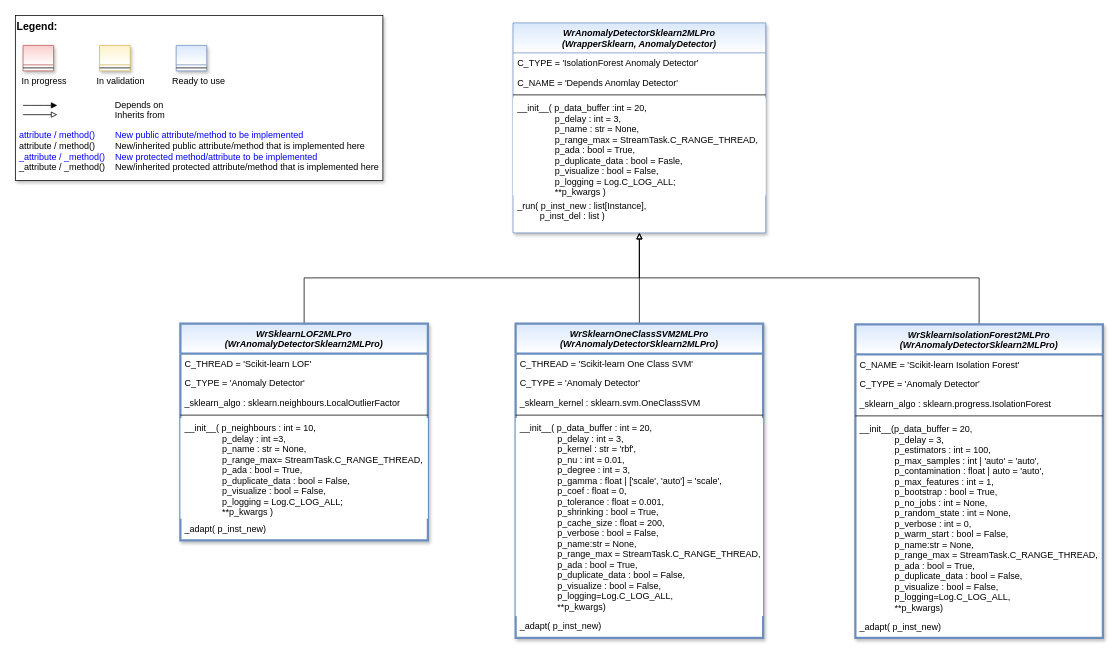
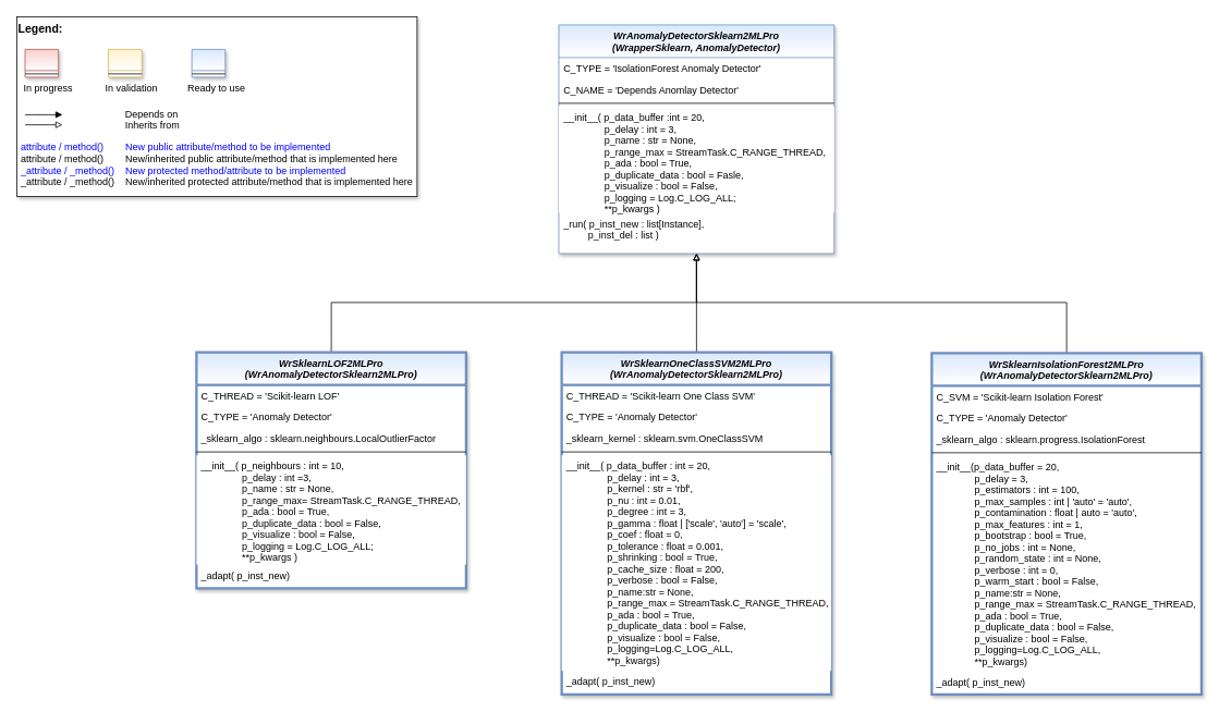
  <mxCell id="0" />
  <mxCell id="1" parent="0" />
  <mxCell id="2" value="" style="group" parent="1" vertex="1" connectable="0"><mxGeometry x="20" y="20" width="490" height="220" as="geometry" /></mxCell>
  <mxCell id="3" value="&lt;font color=&quot;#000000&quot; size=&quot;1&quot;&gt;&lt;b style=&quot;font-size: 14px&quot;&gt;Legend:&lt;br&gt;&lt;/b&gt;&lt;/font&gt;&lt;br&gt;&lt;br&gt;&lt;br&gt;&lt;font color=&quot;#0000ff&quot; style=&quot;font-size: 6px&quot;&gt;&lt;br&gt;&lt;/font&gt;&lt;span style=&quot;color: rgb(0 , 0 , 0)&quot;&gt;&lt;font style=&quot;font-size: 4px&quot;&gt;&amp;nbsp; &amp;nbsp;&lt;/font&gt;&amp;nbsp;In progress&amp;nbsp; &amp;nbsp; &amp;nbsp; &amp;nbsp; &amp;nbsp; &amp;nbsp; In validation&amp;nbsp; &amp;nbsp; &amp;nbsp; &amp;nbsp; &amp;nbsp; &amp;nbsp;Ready to use&lt;/span&gt;&lt;font color=&quot;#000000&quot;&gt;&amp;nbsp;&lt;br&gt;&lt;/font&gt;&lt;font color=&quot;#0000ff&quot;&gt;&lt;br&gt;&lt;br&gt;&lt;br&gt;&lt;br&gt;&amp;nbsp;attribute / method()&amp;nbsp; &amp;nbsp; &amp;nbsp; &amp;nbsp; New public attribute/method to be implemented&lt;/font&gt;&lt;br&gt;&lt;font color=&quot;#000000&quot;&gt;&amp;nbsp;&lt;/font&gt;&lt;font color=&quot;#000000&quot;&gt;attribute / method()&lt;span&gt; &lt;/span&gt;&amp;nbsp; &amp;nbsp; &amp;nbsp; &amp;nbsp;New/inherited public attribute/method that is implemented here&lt;br&gt;&lt;/font&gt;&lt;font color=&quot;#0000ff&quot;&gt;&amp;nbsp;_attribute /&amp;nbsp;&lt;/font&gt;&lt;font color=&quot;#0000ff&quot;&gt;_method()&amp;nbsp; &amp;nbsp; New protected method/attribute to be implemented&lt;/font&gt;&lt;br&gt;&lt;font color=&quot;#000000&quot;&gt;&amp;nbsp;_attribute / _method()&amp;nbsp; &amp;nbsp; New/inherited protected attribute/method that is implemented here&lt;br&gt;&lt;/font&gt;&lt;font color=&quot;#000000&quot;&gt;&lt;br&gt;&lt;br&gt;&lt;br&gt;&lt;br&gt;&lt;br&gt;&lt;/font&gt;" style="text;html=1;align=left;verticalAlign=top;whiteSpace=wrap;rounded=0;fontColor=#006600;strokeColor=#000000;shadow=1;fillColor=#ffffff;" parent="2" vertex="1"><mxGeometry width="490.0" height="220" as="geometry" /></mxCell>
  <mxCell id="4" value="Depends on" style="endArrow=block;html=1;labelPosition=right;verticalLabelPosition=middle;align=left;verticalAlign=middle;endFill=1;fontSize=12;" parent="2" edge="1"><mxGeometry x="-1623.125" y="-2180" width="51.042" height="50" as="geometry"><mxPoint x="10.208" y="120.003" as="sourcePoint" /><mxPoint x="55.991" y="120.003" as="targetPoint" /><mxPoint x="98" as="offset" /><Array as="points"><mxPoint x="30.625" y="120" /></Array></mxGeometry></mxCell>
  <mxCell id="5" value="Inherits from" style="endArrow=block;html=1;labelPosition=right;verticalLabelPosition=middle;align=left;verticalAlign=middle;endFill=0;fontSize=12;" parent="2" edge="1"><mxGeometry x="-1623.125" y="-2180" width="51.042" height="50" as="geometry"><mxPoint x="10.208" y="132.385" as="sourcePoint" /><mxPoint x="55.991" y="132.385" as="targetPoint" /><mxPoint x="98" y="1" as="offset" /></mxGeometry></mxCell>
  <mxCell id="6" value="" style="swimlane;fontStyle=3;align=center;verticalAlign=top;childLayout=stackLayout;horizontal=1;startSize=26;horizontalStack=0;resizeParent=1;resizeLast=0;collapsible=1;marginBottom=0;rounded=0;shadow=1;strokeWidth=1;fillColor=#f8cecc;strokeColor=#b85450;gradientColor=#ffffff;swimlaneFillColor=#ffffff;" parent="2" vertex="1"><mxGeometry x="10.208" y="40" width="40.833" height="34" as="geometry"><mxRectangle x="230" y="140" width="160" height="26" as="alternateBounds" /></mxGeometry></mxCell>
  <mxCell id="7" value="" style="line;html=1;strokeWidth=1;align=left;verticalAlign=middle;spacingTop=-1;spacingLeft=3;spacingRight=3;rotatable=0;labelPosition=right;points=[];portConstraint=eastwest;" parent="6" vertex="1"><mxGeometry y="26" width="40.833" height="8" as="geometry" /></mxCell>
  <mxCell id="8" value="" style="swimlane;fontStyle=3;align=center;verticalAlign=top;childLayout=stackLayout;horizontal=1;startSize=26;horizontalStack=0;resizeParent=1;resizeLast=0;collapsible=1;marginBottom=0;rounded=0;shadow=1;strokeWidth=1;fillColor=#fff2cc;strokeColor=#d6b656;gradientColor=#ffffff;swimlaneFillColor=#ffffff;" parent="2" vertex="1"><mxGeometry x="112.292" y="40" width="40.833" height="34" as="geometry"><mxRectangle x="230" y="140" width="160" height="26" as="alternateBounds" /></mxGeometry></mxCell>
  <mxCell id="9" value="" style="line;html=1;strokeWidth=1;align=left;verticalAlign=middle;spacingTop=-1;spacingLeft=3;spacingRight=3;rotatable=0;labelPosition=right;points=[];portConstraint=eastwest;" parent="8" vertex="1"><mxGeometry y="26" width="40.833" height="8" as="geometry" /></mxCell>
  <mxCell id="10" value="" style="swimlane;fontStyle=3;align=center;verticalAlign=top;childLayout=stackLayout;horizontal=1;startSize=26;horizontalStack=0;resizeParent=1;resizeLast=0;collapsible=1;marginBottom=0;rounded=0;shadow=1;strokeWidth=1;fillColor=#dae8fc;strokeColor=#6c8ebf;gradientColor=#ffffff;swimlaneFillColor=#ffffff;" parent="2" vertex="1"><mxGeometry x="214.375" y="40" width="40.833" height="34" as="geometry"><mxRectangle x="230" y="140" width="160" height="26" as="alternateBounds" /></mxGeometry></mxCell>
  <mxCell id="11" value="" style="line;html=1;strokeWidth=1;align=left;verticalAlign=middle;spacingTop=-1;spacingLeft=3;spacingRight=3;rotatable=0;labelPosition=right;points=[];portConstraint=eastwest;" parent="10" vertex="1"><mxGeometry y="26" width="40.833" height="8" as="geometry" /></mxCell>
  <mxCell id="12" style="edgeStyle=orthogonalEdgeStyle;rounded=0;orthogonalLoop=1;jettySize=auto;html=1;endArrow=block;endFill=0;" edge="1" parent="1" source="13" target="28"><mxGeometry relative="1" as="geometry" /></mxCell>
  <mxCell id="13" value="WrSklearnOneClassSVM2MLPro&#10;(WrAnomalyDetectorSklearn2MLPro)" style="swimlane;fontStyle=3;align=center;verticalAlign=top;childLayout=stackLayout;horizontal=1;startSize=40;horizontalStack=0;resizeParent=1;resizeLast=0;collapsible=1;marginBottom=0;rounded=0;shadow=1;strokeWidth=3;fillColor=#dae8fc;strokeColor=#6c8ebf;swimlaneFillColor=#ffffff;gradientColor=#FFFFFF;" parent="1" vertex="1"><mxGeometry x="687" y="431" width="330" height="419" as="geometry"><mxRectangle x="230" y="140" width="160" height="26" as="alternateBounds" /></mxGeometry></mxCell>
  <mxCell id="14" value="C_THREAD = 'Scikit-learn One Class SVM'" style="text;align=left;verticalAlign=top;spacingLeft=4;spacingRight=4;overflow=hidden;rotatable=0;points=[[0,0.5],[1,0.5]];portConstraint=eastwest;fontColor=default;" parent="13" vertex="1"><mxGeometry y="40" width="330" height="26" as="geometry" /></mxCell>
  <mxCell id="15" value="C_TYPE = 'Anomaly Detector'" style="text;align=left;verticalAlign=top;spacingLeft=4;spacingRight=4;overflow=hidden;rotatable=0;points=[[0,0.5],[1,0.5]];portConstraint=eastwest;fontColor=default;" parent="13" vertex="1"><mxGeometry y="66" width="330" height="26" as="geometry" /></mxCell>
  <mxCell id="16" value="_sklearn_kernel : sklearn.svm.OneClassSVM" style="text;align=left;verticalAlign=top;spacingLeft=4;spacingRight=4;overflow=hidden;rotatable=0;points=[[0,0.5],[1,0.5]];portConstraint=eastwest;fontColor=default;" parent="13" vertex="1"><mxGeometry y="92" width="330" height="26" as="geometry" /></mxCell>
  <mxCell id="17" value="" style="line;html=1;strokeWidth=1;align=left;verticalAlign=middle;spacingTop=-1;spacingLeft=3;spacingRight=3;rotatable=0;labelPosition=right;points=[];portConstraint=eastwest;" parent="13" vertex="1"><mxGeometry y="118" width="330" height="8" as="geometry" /></mxCell>
  <mxCell id="18" value="__init__( p_data_buffer : int = 20,&#10;               p_delay : int = 3,&#10;               p_kernel : str = 'rbf',&#10;               p_nu : int = 0.01,&#10;               p_degree : int = 3,&#10;               p_gamma : float | ['scale', 'auto'] = 'scale',&#10;               p_coef : float = 0,&#10;               p_tolerance : float = 0.001,&#10;               p_shrinking : bool = True,&#10;               p_cache_size : float = 200,&#10;               p_verbose : bool = False,&#10;               p_name:str = None,&#10;               p_range_max = StreamTask.C_RANGE_THREAD,&#10;               p_ada : bool = True,&#10;               p_duplicate_data : bool = False,&#10;               p_visualize : bool = False,&#10;               p_logging=Log.C_LOG_ALL,&#10;               **p_kwargs)" style="text;align=left;verticalAlign=top;spacingLeft=4;spacingRight=4;overflow=hidden;rotatable=0;points=[[0,0.5],[1,0.5]];portConstraint=eastwest;fontColor=#000000;fillColor=#FFFFFF;labelBackgroundColor=default;" parent="13" vertex="1"><mxGeometry y="126" width="330" height="264" as="geometry" /></mxCell>
  <mxCell id="19" value="_adapt( p_inst_new)" style="text;align=left;verticalAlign=top;spacingLeft=4;spacingRight=4;overflow=hidden;rotatable=0;points=[[0,0.5],[1,0.5]];portConstraint=eastwest;fontColor=default;" parent="13" vertex="1"><mxGeometry y="390" width="330" height="20" as="geometry" /></mxCell>
  <mxCell id="20" style="edgeStyle=orthogonalEdgeStyle;rounded=0;orthogonalLoop=1;jettySize=auto;html=1;endArrow=block;endFill=0;" edge="1" parent="1" source="21" target="28"><mxGeometry relative="1" as="geometry"><Array as="points"><mxPoint x="405" y="370" /><mxPoint x="852" y="370" /></Array></mxGeometry></mxCell>
  <mxCell id="21" value="WrSklearnLOF2MLPro&#10;(WrAnomalyDetectorSklearn2MLPro)" style="swimlane;fontStyle=3;align=center;verticalAlign=top;childLayout=stackLayout;horizontal=1;startSize=40;horizontalStack=0;resizeParent=1;resizeLast=0;collapsible=1;marginBottom=0;rounded=0;shadow=1;strokeWidth=3;fillColor=#dae8fc;strokeColor=#6c8ebf;swimlaneFillColor=#ffffff;gradientColor=#FFFFFF;" parent="1" vertex="1"><mxGeometry x="240" y="431" width="330" height="289" as="geometry"><mxRectangle x="230" y="140" width="160" height="26" as="alternateBounds" /></mxGeometry></mxCell>
  <mxCell id="22" value="C_THREAD = 'Scikit-learn LOF'" style="text;align=left;verticalAlign=top;spacingLeft=4;spacingRight=4;overflow=hidden;rotatable=0;points=[[0,0.5],[1,0.5]];portConstraint=eastwest;fontColor=default;" parent="21" vertex="1"><mxGeometry y="40" width="330" height="26" as="geometry" /></mxCell>
  <mxCell id="23" value="C_TYPE = 'Anomaly Detector'" style="text;align=left;verticalAlign=top;spacingLeft=4;spacingRight=4;overflow=hidden;rotatable=0;points=[[0,0.5],[1,0.5]];portConstraint=eastwest;fontColor=default;" parent="21" vertex="1"><mxGeometry y="66" width="330" height="26" as="geometry" /></mxCell>
  <mxCell id="24" value="_sklearn_algo : sklearn.neighbours.LocalOutlierFactor" style="text;align=left;verticalAlign=top;spacingLeft=4;spacingRight=4;overflow=hidden;rotatable=0;points=[[0,0.5],[1,0.5]];portConstraint=eastwest;fontColor=default;" parent="21" vertex="1"><mxGeometry y="92" width="330" height="26" as="geometry" /></mxCell>
  <mxCell id="25" value="" style="line;html=1;strokeWidth=1;align=left;verticalAlign=middle;spacingTop=-1;spacingLeft=3;spacingRight=3;rotatable=0;labelPosition=right;points=[];portConstraint=eastwest;" parent="21" vertex="1"><mxGeometry y="118" width="330" height="8" as="geometry" /></mxCell>
  <mxCell id="26" value="__init__( p_neighbours : int = 10,&#10;               p_delay : int =3,&#10;               p_name : str = None,&#10;               p_range_max= StreamTask.C_RANGE_THREAD,&#10;               p_ada : bool = True,&#10;               p_duplicate_data : bool = False,&#10;               p_visualize : bool = False,&#10;               p_logging = Log.C_LOG_ALL;&#10;               **p_kwargs )" style="text;align=left;verticalAlign=top;spacingLeft=4;spacingRight=4;overflow=hidden;rotatable=0;points=[[0,0.5],[1,0.5]];portConstraint=eastwest;fontColor=#000000;fillColor=#FFFFFF;labelBackgroundColor=default;" parent="21" vertex="1"><mxGeometry y="126" width="330" height="134" as="geometry" /></mxCell>
  <mxCell id="27" value="_adapt( p_inst_new)" style="text;align=left;verticalAlign=top;spacingLeft=4;spacingRight=4;overflow=hidden;rotatable=0;points=[[0,0.5],[1,0.5]];portConstraint=eastwest;fontColor=default;" parent="21" vertex="1"><mxGeometry y="260" width="330" height="20" as="geometry" /></mxCell>
  <mxCell id="28" value="WrAnomalyDetectorSklearn2MLPro&#10;(WrapperSklearn, AnomalyDetector)" style="swimlane;fontStyle=3;align=center;verticalAlign=top;childLayout=stackLayout;horizontal=1;startSize=40;horizontalStack=0;resizeParent=1;resizeLast=0;collapsible=1;marginBottom=0;rounded=0;shadow=1;strokeWidth=1;fillColor=#dae8fc;strokeColor=#6c8ebf;swimlaneFillColor=#ffffff;gradientColor=#FFFFFF;" parent="1" vertex="1"><mxGeometry x="683.5" y="30" width="337" height="280" as="geometry"><mxRectangle x="640" y="160" width="160" height="26" as="alternateBounds" /></mxGeometry></mxCell>
  <mxCell id="29" value="C_TYPE = 'IsolationForest Anomaly Detector'" style="text;align=left;verticalAlign=top;spacingLeft=4;spacingRight=4;overflow=hidden;rotatable=0;points=[[0,0.5],[1,0.5]];portConstraint=eastwest;fontColor=default;" parent="28" vertex="1"><mxGeometry y="40" width="337" height="26" as="geometry" /></mxCell>
  <mxCell id="30" value="C_NAME = 'Depends Anomlay Detector'" style="text;align=left;verticalAlign=top;spacingLeft=4;spacingRight=4;overflow=hidden;rotatable=0;points=[[0,0.5],[1,0.5]];portConstraint=eastwest;fontColor=#000000;" parent="28" vertex="1"><mxGeometry y="66" width="337" height="26" as="geometry" /></mxCell>
  <mxCell id="31" value="" style="line;html=1;strokeWidth=1;align=left;verticalAlign=middle;spacingTop=-1;spacingLeft=3;spacingRight=3;rotatable=0;labelPosition=right;points=[];portConstraint=eastwest;" parent="28" vertex="1"><mxGeometry y="92" width="337" height="8" as="geometry" /></mxCell>
  <mxCell id="32" value="__init__( p_data_buffer :int = 20,&#10;               p_delay : int = 3,&#10;               p_name : str = None,&#10;               p_range_max = StreamTask.C_RANGE_THREAD,&#10;               p_ada : bool = True,&#10;               p_duplicate_data : bool = Fasle,&#10;               p_visualize : bool = False,&#10;               p_logging = Log.C_LOG_ALL;&#10;               **p_kwargs )" style="text;align=left;verticalAlign=top;spacingLeft=4;spacingRight=4;overflow=hidden;rotatable=0;points=[[0,0.5],[1,0.5]];portConstraint=eastwest;fontColor=#000000;fillColor=#FFFFFF;labelBackgroundColor=default;" parent="28" vertex="1"><mxGeometry y="100" width="337" height="130" as="geometry" /></mxCell>
  <mxCell id="33" value="_run( p_inst_new : list[Instance],&#10;         p_inst_del : list )" style="text;align=left;verticalAlign=top;spacingLeft=4;spacingRight=4;overflow=hidden;rotatable=0;points=[[0,0.5],[1,0.5]];portConstraint=eastwest;fontColor=default;" parent="28" vertex="1"><mxGeometry y="230" width="337" height="40" as="geometry" /></mxCell>
  <mxCell id="34" style="edgeStyle=orthogonalEdgeStyle;rounded=0;orthogonalLoop=1;jettySize=auto;html=1;endArrow=block;endFill=0;" edge="1" parent="1" source="35" target="28"><mxGeometry relative="1" as="geometry"><Array as="points"><mxPoint x="1305" y="370" /><mxPoint x="852" y="370" /></Array></mxGeometry></mxCell>
  <mxCell id="35" value="WrSklearnIsolationForest2MLPro&#10;(WrAnomalyDetectorSklearn2MLPro)" style="swimlane;fontStyle=3;align=center;verticalAlign=top;childLayout=stackLayout;horizontal=1;startSize=40;horizontalStack=0;resizeParent=1;resizeLast=0;collapsible=1;marginBottom=0;rounded=0;shadow=1;strokeWidth=3;fillColor=#dae8fc;strokeColor=#6c8ebf;swimlaneFillColor=#ffffff;gradientColor=#FFFFFF;" parent="1" vertex="1"><mxGeometry x="1140" y="432" width="330" height="418" as="geometry"><mxRectangle x="230" y="140" width="160" height="26" as="alternateBounds" /></mxGeometry></mxCell>
- <mxCell id="36" value="C_NAME = 'Scikit-learn Isolation Forest'" style="text;align=left;verticalAlign=top;spacingLeft=4;spacingRight=4;overflow=hidden;rotatable=0;points=[[0,0.5],[1,0.5]];portConstraint=eastwest;fontColor=default;" parent="35" vertex="1"><mxGeometry y="40" width="330" height="26" as="geometry" /></mxCell>
+ <mxCell id="36" value="C_SVM = 'Scikit-learn Isolation Forest'" style="text;align=left;verticalAlign=top;spacingLeft=4;spacingRight=4;overflow=hidden;rotatable=0;points=[[0,0.5],[1,0.5]];portConstraint=eastwest;fontColor=default;" parent="35" vertex="1"><mxGeometry y="40" width="330" height="26" as="geometry" /></mxCell>
  <mxCell id="37" value="C_TYPE = 'Anomaly Detector'" style="text;align=left;verticalAlign=top;spacingLeft=4;spacingRight=4;overflow=hidden;rotatable=0;points=[[0,0.5],[1,0.5]];portConstraint=eastwest;fontColor=default;" parent="35" vertex="1"><mxGeometry y="66" width="330" height="26" as="geometry" /></mxCell>
  <mxCell id="38" value="_sklearn_algo : sklearn.progress.IsolationForest" style="text;align=left;verticalAlign=top;spacingLeft=4;spacingRight=4;overflow=hidden;rotatable=0;points=[[0,0.5],[1,0.5]];portConstraint=eastwest;fontColor=default;" parent="35" vertex="1"><mxGeometry y="92" width="330" height="26" as="geometry" /></mxCell>
  <mxCell id="39" value="" style="line;html=1;strokeWidth=1;align=left;verticalAlign=middle;spacingTop=-1;spacingLeft=3;spacingRight=3;rotatable=0;labelPosition=right;points=[];portConstraint=eastwest;" parent="35" vertex="1"><mxGeometry y="118" width="330" height="8" as="geometry" /></mxCell>
  <mxCell id="40" value="__init__(p_data_buffer = 20,&#10;              p_delay = 3,&#10;              p_estimators : int = 100,&#10;              p_max_samples : int | 'auto' = 'auto',&#10;              p_contamination : float | auto = 'auto',&#10;              p_max_features : int = 1,&#10;              p_bootstrap : bool = True,&#10;              p_no_jobs : int = None,&#10;              p_random_state : int = None,&#10;              p_verbose : int = 0,&#10;              p_warm_start : bool = False,&#10;              p_name:str = None,&#10;              p_range_max = StreamTask.C_RANGE_THREAD,&#10;              p_ada : bool = True,&#10;              p_duplicate_data : bool = False,&#10;              p_visualize : bool = False,&#10;              p_logging=Log.C_LOG_ALL,&#10;              **p_kwargs)" style="text;align=left;verticalAlign=top;spacingLeft=4;spacingRight=4;overflow=hidden;rotatable=0;points=[[0,0.5],[1,0.5]];portConstraint=eastwest;fontColor=default;fontSize=12;" parent="35" vertex="1"><mxGeometry y="126" width="330" height="264" as="geometry" /></mxCell>
  <mxCell id="41" value="_adapt( p_inst_new)" style="text;align=left;verticalAlign=top;spacingLeft=4;spacingRight=4;overflow=hidden;rotatable=0;points=[[0,0.5],[1,0.5]];portConstraint=eastwest;fontColor=default;" parent="35" vertex="1"><mxGeometry y="390" width="330" height="20" as="geometry" /></mxCell>
